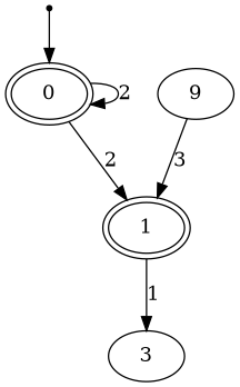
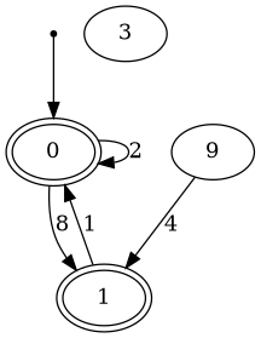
  digraph {
    F0 [shape=point]
    0 [peripheries=2]
    1 [peripheries=2]
    3
    n5 [label=9]
    F0 -> 0
    0 -> 0 [label=2]
-   0 -> 1 [label=2]
-   1 -> 3 [label=1]
-   n5 -> 1 [label=3]
+   0 -> 1 [label=8]
+   1 -> 0 [label=1]
+   n5 -> 1 [label=4]
  }
